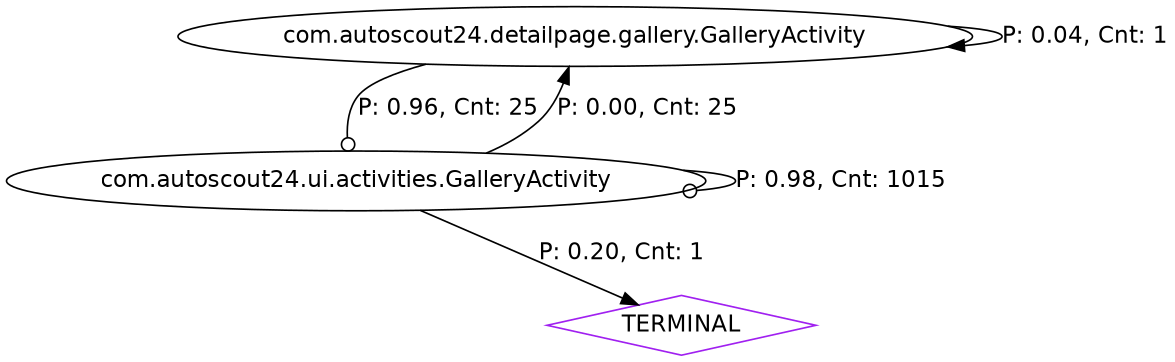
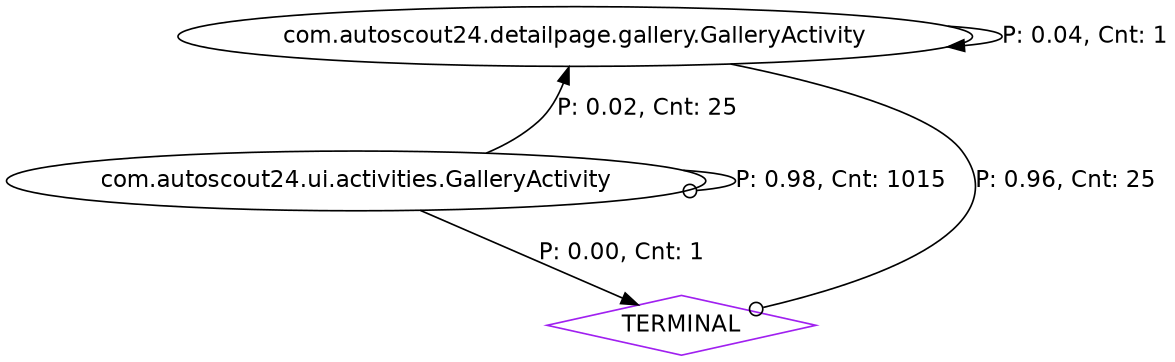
  digraph {
    fontname="DejaVu Sans"
    node [color=black fontname="DejaVu Sans"]
    edge [arrowhead=normal fontname="DejaVu Sans"]
    n1 [label="com.autoscout24.detailpage.gallery.GalleryActivity"]
    n2 [label="com.autoscout24.ui.activities.GalleryActivity"]
    n3 [color=purple label=TERMINAL shape=diamond]
    n1 -> n1 [label="P: 0.04, Cnt: 1"]
-   n1 -> n2 [arrowhead=odot label="P: 0.96, Cnt: 25"]
-   n2 -> n1 [label="P: 0.00, Cnt: 25"]
+   n1 -> n3 [arrowhead=odot label="P: 0.96, Cnt: 25"]
+   n2 -> n1 [label="P: 0.02, Cnt: 25"]
    n2 -> n2 [arrowhead=odot label="P: 0.98, Cnt: 1015"]
-   n2 -> n3 [label="P: 0.20, Cnt: 1"]
+   n2 -> n3 [label="P: 0.00, Cnt: 1"]
  }
